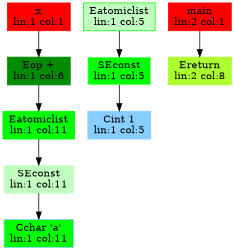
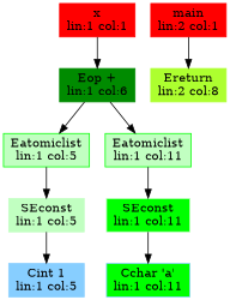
  digraph {
    node [color=red shape=box style=filled]
    n1 [label="x\nlin:1 col:1"]
    n2 [color=green4 label="Eop +\nlin:1 col:6"]
    n3 [color=green fillcolor=darkseagreen1 label="Eatomiclist\nlin:1 col:5"]
-   n4 [color=green label="Eatomiclist\nlin:1 col:11"]
-   n5 [color=darkseagreen1 label="SEconst\nlin:1 col:5" fillcolor=green]
-   n6 [color=darkseagreen1 label="SEconst\nlin:1 col:11"]
+   n4 [color=green label="Eatomiclist\nlin:1 col:11" fillcolor=darkseagreen1]
+   n5 [color=darkseagreen1 label="SEconst\nlin:1 col:5"]
+   n6 [color=darkseagreen1 label="SEconst\nlin:1 col:11" fillcolor=green]
    n7 [color=skyblue1 label="Cint 1\nlin:1 col:5"]
    n8 [color=skyblue1 fillcolor=green label="Cchar 'a'\nlin:1 col:11"]
    n9 [label="main\nlin:2 col:1"]
    n10 [color=greenyellow label="Ereturn\nlin:2 col:8"]
    n1 -> n2
+   n2 -> n3
    n2 -> n4
    n3 -> n5
    n4 -> n6
    n5 -> n7
    n6 -> n8
    n9 -> n10
  }
